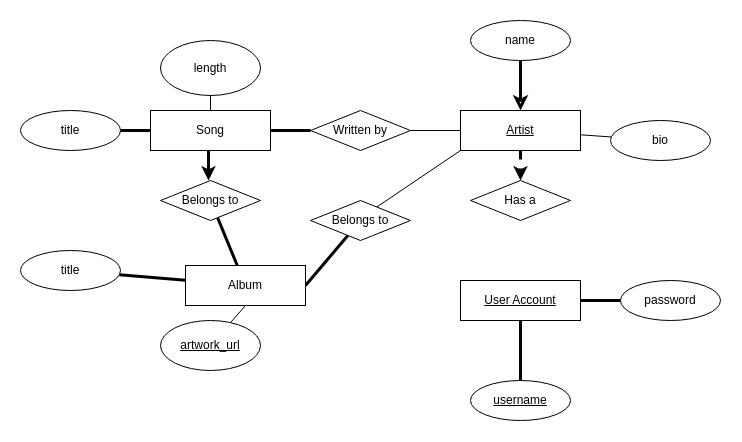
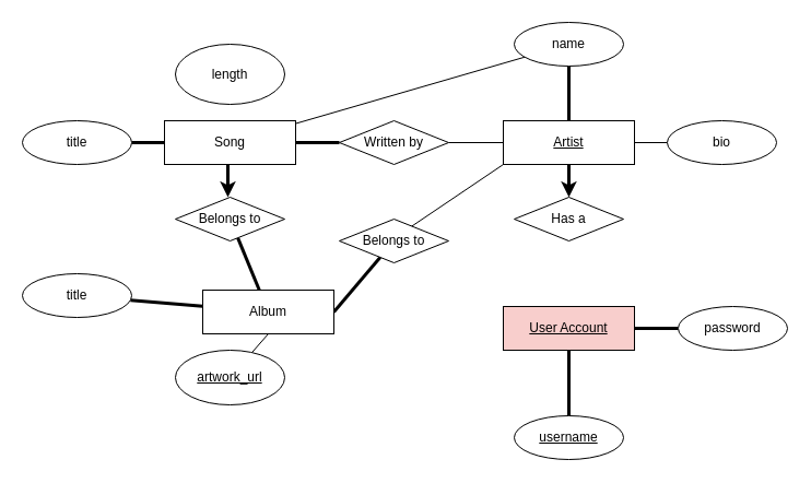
  <mxCell id="0" />
  <mxCell id="1" parent="0" />
  <mxCell id="2" value="length" style="ellipse;whiteSpace=wrap;html=1;" parent="1" vertex="1"><mxGeometry x="160" y="40" width="100" height="55" as="geometry" /></mxCell>
  <mxCell id="3" value="" style="edgeStyle=none;html=1;endArrow=none;endFill=0;strokeWidth=3;" parent="1" source="8" target="10" edge="1"><mxGeometry relative="1" as="geometry" /></mxCell>
- <mxCell id="4" value="" style="edgeStyle=none;html=1;endArrow=none;endFill=0;" parent="1" source="8" target="2" edge="1"><mxGeometry relative="1" as="geometry" /></mxCell>
+ <mxCell id="4" value="" style="edgeStyle=none;html=1;endArrow=none;endFill=0;" parent="1" source="8" target="17" edge="1"><mxGeometry relative="1" as="geometry" /></mxCell>
  <mxCell id="5" value="" style="edgeStyle=none;html=1;endArrow=none;endFill=0;jumpSize=6;strokeWidth=3;" parent="1" source="8" target="9" edge="1"><mxGeometry relative="1" as="geometry" /></mxCell>
  <mxCell id="6" value="" style="edgeStyle=none;html=1;startArrow=none;endArrow=none;endFill=0;strokeWidth=3;" parent="1" source="22" target="20" edge="1"><mxGeometry relative="1" as="geometry" /></mxCell>
  <mxCell id="7" value="" style="edgeStyle=none;jumpSize=6;html=1;strokeWidth=3;startArrow=none;startFill=0;endArrow=classic;endFill=1;startSize=6;endSize=5;" parent="1" edge="1"><mxGeometry relative="1" as="geometry"><mxPoint x="208" y="150" as="sourcePoint" /><mxPoint x="208" y="180" as="targetPoint" /></mxGeometry></mxCell>
  <mxCell id="8" value="Song" style="rounded=0;whiteSpace=wrap;html=1;" parent="1" vertex="1"><mxGeometry x="150" y="110" width="120" height="40" as="geometry" /></mxCell>
  <mxCell id="9" value="title" style="ellipse;whiteSpace=wrap;html=1;" parent="1" vertex="1"><mxGeometry x="20" y="110" width="100" height="40" as="geometry" /></mxCell>
  <mxCell id="10" value="Written by" style="rhombus;whiteSpace=wrap;html=1;" parent="1" vertex="1"><mxGeometry x="310" y="110" width="100" height="40" as="geometry" /></mxCell>
  <mxCell id="11" value="" style="edgeStyle=none;html=1;endArrow=none;endFill=0;" parent="1" source="14" target="15" edge="1"><mxGeometry relative="1" as="geometry" /></mxCell>
  <mxCell id="12" value="" style="edgeStyle=none;html=1;endArrow=none;endFill=0;" parent="1" source="14" target="10" edge="1"><mxGeometry relative="1" as="geometry" /></mxCell>
- <mxCell id="13" value="" style="edgeStyle=none;jumpSize=6;html=1;strokeWidth=3;startArrow=none;startFill=0;endArrow=classic;endFill=1;startSize=6;endSize=5;dashed=1;" parent="1" source="14" target="25" edge="1"><mxGeometry relative="1" as="geometry" /></mxCell>
+ <mxCell id="13" value="" style="edgeStyle=none;jumpSize=6;html=1;strokeWidth=3;startArrow=none;startFill=0;endArrow=classic;endFill=1;startSize=6;endSize=5;" parent="1" source="14" target="25" edge="1"><mxGeometry relative="1" as="geometry" /></mxCell>
  <mxCell id="14" value="&lt;u&gt;Artist&lt;/u&gt;" style="rounded=0;whiteSpace=wrap;html=1;" parent="1" vertex="1"><mxGeometry x="460" y="110" width="120" height="40" as="geometry" /></mxCell>
- <mxCell id="15" value="bio" style="ellipse;whiteSpace=wrap;html=1;" parent="1" vertex="1"><mxGeometry x="610" y="120" width="100" height="40" as="geometry" /></mxCell>
- <mxCell id="16" value="" style="edgeStyle=none;html=1;endArrow=classic;endFill=0;strokeWidth=3;" parent="1" source="17" target="14" edge="1"><mxGeometry relative="1" as="geometry" /></mxCell>
+ <mxCell id="15" value="bio" style="ellipse;whiteSpace=wrap;html=1;" parent="1" vertex="1"><mxGeometry x="610" y="110" width="100" height="40" as="geometry" /></mxCell>
+ <mxCell id="16" value="" style="edgeStyle=none;html=1;endArrow=none;endFill=0;strokeWidth=3;" parent="1" source="17" target="14" edge="1"><mxGeometry relative="1" as="geometry" /></mxCell>
  <mxCell id="17" value="name" style="ellipse;whiteSpace=wrap;html=1;" parent="1" vertex="1"><mxGeometry x="470" y="20" width="100" height="40" as="geometry" /></mxCell>
  <mxCell id="18" value="" style="edgeStyle=none;html=1;endArrow=none;endFill=0;strokeWidth=3;" parent="1" source="20" target="21" edge="1"><mxGeometry relative="1" as="geometry" /></mxCell>
  <mxCell id="19" style="edgeStyle=none;jumpSize=6;html=1;exitX=1;exitY=0.5;exitDx=0;exitDy=0;strokeWidth=3;startArrow=none;startFill=0;endArrow=none;endFill=0;startSize=6;endSize=5;" parent="1" source="20" target="32" edge="1"><mxGeometry relative="1" as="geometry" /></mxCell>
  <mxCell id="20" value="Album" style="rounded=0;whiteSpace=wrap;html=1;" parent="1" vertex="1"><mxGeometry x="185" y="265" width="120" height="40" as="geometry" /></mxCell>
  <mxCell id="21" value="title" style="ellipse;whiteSpace=wrap;html=1;" parent="1" vertex="1"><mxGeometry x="20" y="250" width="100" height="40" as="geometry" /></mxCell>
  <mxCell id="22" value="Belongs to" style="rhombus;whiteSpace=wrap;html=1;" parent="1" vertex="1"><mxGeometry x="160" y="180" width="100" height="40" as="geometry" /></mxCell>
  <mxCell id="23" value="" style="edgeStyle=none;html=1;endArrow=none;endFill=0;exitX=0.5;exitY=1;exitDx=0;exitDy=0;" parent="1" source="20" target="24" edge="1"><mxGeometry relative="1" as="geometry"><mxPoint x="290" y="340" as="sourcePoint" /></mxGeometry></mxCell>
  <mxCell id="24" value="&lt;u&gt;artwork_url&lt;/u&gt;" style="ellipse;whiteSpace=wrap;html=1;" parent="1" vertex="1"><mxGeometry x="160" y="320" width="100" height="50" as="geometry" /></mxCell>
  <mxCell id="25" value="Has a" style="rhombus;whiteSpace=wrap;html=1;" parent="1" vertex="1"><mxGeometry x="470" y="180" width="100" height="40" as="geometry" /></mxCell>
  <mxCell id="26" value="" style="edgeStyle=none;html=1;endArrow=none;endFill=0;strokeWidth=3;" parent="1" source="27" target="28" edge="1"><mxGeometry relative="1" as="geometry" /></mxCell>
- <mxCell id="27" value="&lt;u&gt;User Account&lt;/u&gt;" style="rounded=0;whiteSpace=wrap;html=1;" parent="1" vertex="1"><mxGeometry x="460" y="280" width="120" height="40" as="geometry" /></mxCell>
+ <mxCell id="27" value="&lt;u&gt;User Account&lt;/u&gt;" style="rounded=0;whiteSpace=wrap;html=1;fillColor=#f8cecc;" parent="1" vertex="1"><mxGeometry x="460" y="280" width="120" height="40" as="geometry" /></mxCell>
  <mxCell id="28" value="password" style="ellipse;whiteSpace=wrap;html=1;" parent="1" vertex="1"><mxGeometry x="620" y="280" width="100" height="40" as="geometry" /></mxCell>
  <mxCell id="29" value="" style="edgeStyle=none;html=1;endArrow=none;endFill=0;strokeWidth=3;" parent="1" source="30" target="27" edge="1"><mxGeometry relative="1" as="geometry" /></mxCell>
  <mxCell id="30" value="&lt;u&gt;username&lt;/u&gt;" style="ellipse;whiteSpace=wrap;html=1;" parent="1" vertex="1"><mxGeometry x="470" y="380" width="100" height="40" as="geometry" /></mxCell>
  <mxCell id="31" style="edgeStyle=none;jumpSize=6;html=1;exitX=0.65;exitY=0.185;exitDx=0;exitDy=0;entryX=0;entryY=1;entryDx=0;entryDy=0;strokeWidth=1;startArrow=none;startFill=0;endArrow=none;endFill=0;startSize=6;endSize=5;exitPerimeter=0;" parent="1" source="32" target="14" edge="1"><mxGeometry relative="1" as="geometry" /></mxCell>
  <mxCell id="32" value="Belongs to" style="rhombus;whiteSpace=wrap;html=1;" parent="1" vertex="1"><mxGeometry x="310" y="200" width="100" height="40" as="geometry" /></mxCell>
